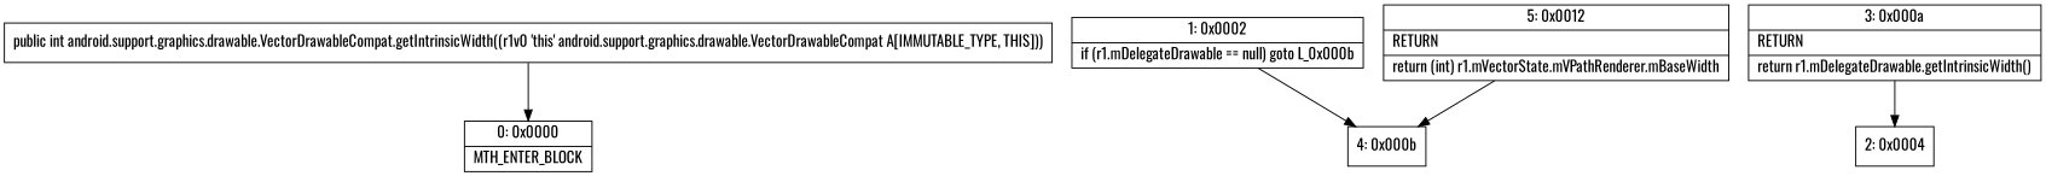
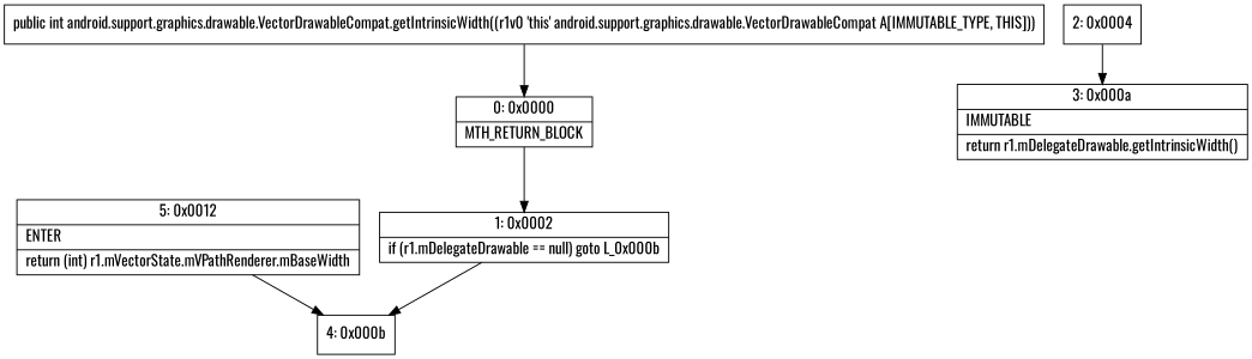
  digraph {
    fontname=Oswald
    node [fontname=Oswald shape=record]
    edge [fontname=Oswald]
-   n1 [label="{0\:\ 0x0000|MTH_ENTER_BLOCK\l}"]
+   n1 [label="{0\:\ 0x0000|MTH_RETURN_BLOCK\l}"]
    n2 [label="{1\:\ 0x0002|if (r1.mDelegateDrawable == null) goto L_0x000b\l}"]
    n3 [label="{4\:\ 0x000b}"]
    n4 [label="{2\:\ 0x0004}"]
-   n5 [label="{3\:\ 0x000a|RETURN\l|return r1.mDelegateDrawable.getIntrinsicWidth()\l}"]
-   n6 [label="{5\:\ 0x0012|RETURN\l|return (int) r1.mVectorState.mVPathRenderer.mBaseWidth\l}"]
+   n5 [label="{3\:\ 0x000a|IMMUTABLE\l|return r1.mDelegateDrawable.getIntrinsicWidth()\l}"]
+   n6 [label="{5\:\ 0x0012|ENTER\l|return (int) r1.mVectorState.mVPathRenderer.mBaseWidth\l}"]
    n7 [label="{public int android.support.graphics.drawable.VectorDrawableCompat.getIntrinsicWidth((r1v0 'this' android.support.graphics.drawable.VectorDrawableCompat A[IMMUTABLE_TYPE, THIS])) }"]
+   n1 -> n2
    n2 -> n3
-   n5 -> n4
+   n4 -> n5
    n6 -> n3
    n7 -> n1
  }
